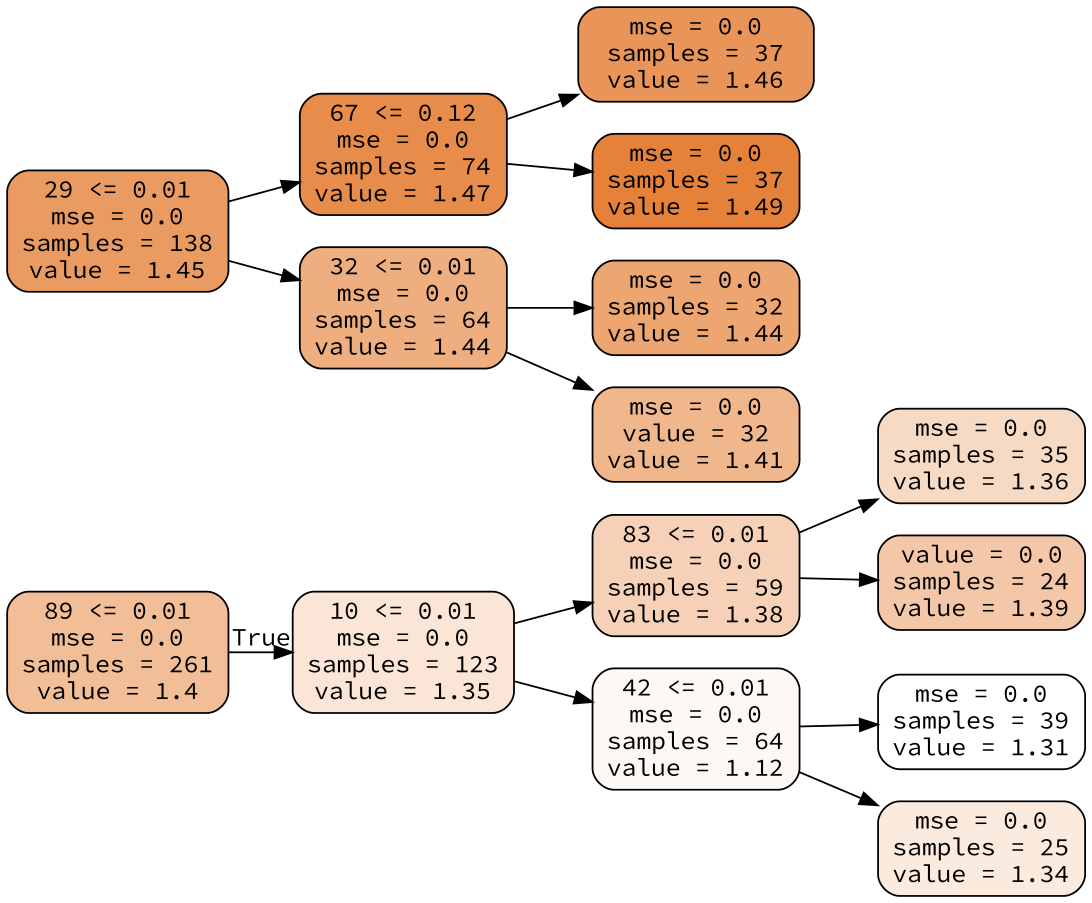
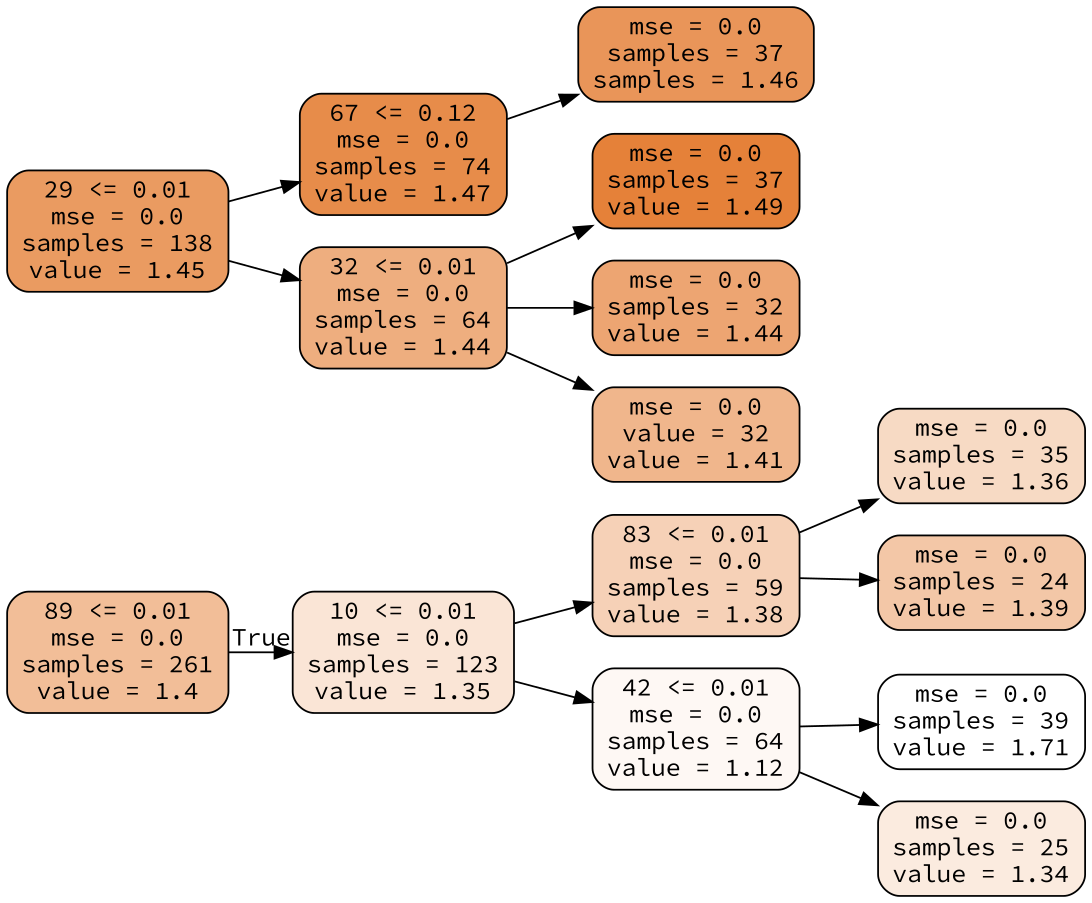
  digraph {
    fontname="Source Code Pro"
    rankdir=LR
    node [color=black fontname="Source Code Pro" shape=box style="filled, rounded"]
    edge [fontname="Source Code Pro"]
    n1 [fillcolor="#f2be98" label="89 <= 0.01\nmse = 0.0\nsamples = 261\nvalue = 1.4"]
    n2 [fillcolor="#fae5d6" label="10 <= 0.01\nmse = 0.0\nsamples = 123\nvalue = 1.35"]
    n3 [fillcolor="#f6d1b7" label="83 <= 0.01\nmse = 0.0\nsamples = 59\nvalue = 1.38"]
    n4 [fillcolor="#fef8f4" label="42 <= 0.01\nmse = 0.0\nsamples = 64\nvalue = 1.12"]
    n5 [fillcolor="#ea9b61" label="29 <= 0.01\nmse = 0.0\nsamples = 138\nvalue = 1.45"]
    n6 [fillcolor="#e78c4a" label="67 <= 0.12\nmse = 0.0\nsamples = 74\nvalue = 1.47"]
    n7 [fillcolor="#eeae7f" label="32 <= 0.01\nmse = 0.0\nsamples = 64\nvalue = 1.44"]
    n8 [fillcolor="#f7dac4" label="mse = 0.0\nsamples = 35\nvalue = 1.36"]
-   n9 [fillcolor="#f3c7a7" label="value = 0.0\nsamples = 24\nvalue = 1.39"]
-   n10 [fillcolor="#ffffff" label="mse = 0.0\nsamples = 39\nvalue = 1.31"]
+   n9 [fillcolor="#f3c7a7" label="mse = 0.0\nsamples = 24\nvalue = 1.39"]
+   n10 [fillcolor="#ffffff" label="mse = 0.0\nsamples = 39\nvalue = 1.71"]
    n11 [fillcolor="#fbebdf" label="mse = 0.0\nsamples = 25\nvalue = 1.34"]
-   n12 [fillcolor="#e99559" label="mse = 0.0\nsamples = 37\nvalue = 1.46"]
+   n12 [fillcolor="#e99559" label="mse = 0.0\nsamples = 37\nsamples = 1.46"]
    n13 [fillcolor="#e58139" label="mse = 0.0\nsamples = 37\nvalue = 1.49"]
    n14 [fillcolor="#eda572" label="mse = 0.0\nsamples = 32\nvalue = 1.44"]
    n15 [fillcolor="#f0b68c" label="mse = 0.0\nvalue = 32\nvalue = 1.41"]
    n1 -> n2 [headlabel=True labelangle=45 labeldistance=2.5]
    n2 -> n3
    n2 -> n4
    n3 -> n8
    n3 -> n9
    n4 -> n10
    n4 -> n11
    n5 -> n6
    n5 -> n7
    n6 -> n12
-   n6 -> n13
+   n7 -> n13
    n7 -> n14
    n7 -> n15
  }
